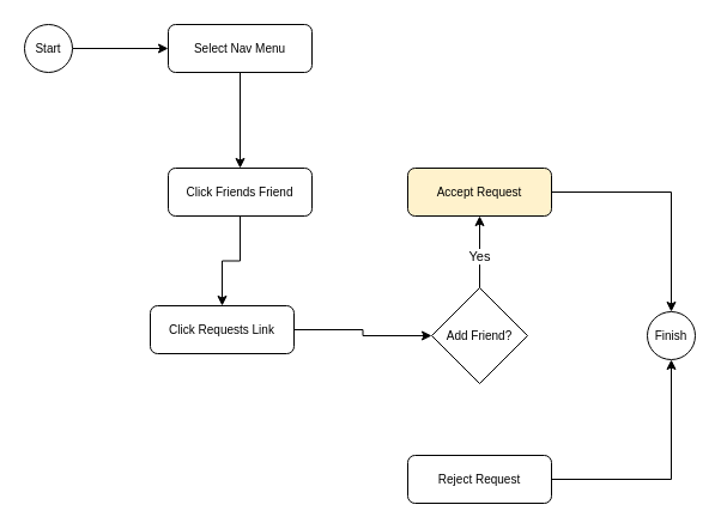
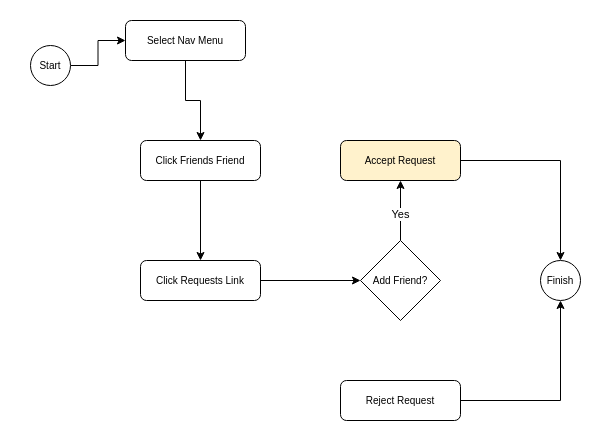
  <mxCell id="0" />
  <mxCell id="1" parent="0" />
  <mxCell id="2" value="" style="edgeStyle=orthogonalEdgeStyle;rounded=0;orthogonalLoop=1;jettySize=auto;html=1;" parent="1" source="3" target="6" edge="1"><mxGeometry relative="1" as="geometry" /></mxCell>
- <mxCell id="3" value="&lt;p style=&quot;line-height: 90%;&quot;&gt;&lt;font style=&quot;font-size: 10px;&quot;&gt;Start&lt;/font&gt;&lt;/p&gt;" style="ellipse;whiteSpace=wrap;html=1;aspect=fixed;" parent="1" vertex="1"><mxGeometry x="20" y="20" width="40" height="40" as="geometry" /></mxCell>
+ <mxCell id="3" value="&lt;p style=&quot;line-height: 90%;&quot;&gt;&lt;font style=&quot;font-size: 10px;&quot;&gt;Start&lt;/font&gt;&lt;/p&gt;" style="ellipse;whiteSpace=wrap;html=1;aspect=fixed;" parent="1" vertex="1"><mxGeometry x="30" y="45" width="40" height="40" as="geometry" /></mxCell>
  <mxCell id="4" value="&lt;font style=&quot;font-size: 10px;&quot;&gt;Finish&lt;/font&gt;" style="ellipse;whiteSpace=wrap;html=1;aspect=fixed;fontSize=7;" parent="1" vertex="1"><mxGeometry x="540" y="260" width="40" height="40" as="geometry" /></mxCell>
  <mxCell id="5" value="" style="edgeStyle=orthogonalEdgeStyle;rounded=0;orthogonalLoop=1;jettySize=auto;html=1;" parent="1" source="6" target="8" edge="1"><mxGeometry relative="1" as="geometry" /></mxCell>
- <mxCell id="6" value="&lt;font style=&quot;font-size: 10px;&quot;&gt;Select Nav Menu&lt;/font&gt;" style="rounded=1;whiteSpace=wrap;html=1;" parent="1" vertex="1"><mxGeometry x="140" y="20" width="120" height="40" as="geometry" /></mxCell>
+ <mxCell id="6" value="&lt;font style=&quot;font-size: 10px;&quot;&gt;Select Nav Menu&lt;/font&gt;" style="rounded=1;whiteSpace=wrap;html=1;" parent="1" vertex="1"><mxGeometry x="125" y="20" width="120" height="40" as="geometry" /></mxCell>
  <mxCell id="7" value="" style="edgeStyle=orthogonalEdgeStyle;rounded=0;orthogonalLoop=1;jettySize=auto;html=1;" parent="1" source="8" target="10" edge="1"><mxGeometry relative="1" as="geometry" /></mxCell>
  <mxCell id="8" value="&lt;font style=&quot;font-size: 10px;&quot;&gt;Click Friends Friend&lt;/font&gt;" style="rounded=1;whiteSpace=wrap;html=1;" parent="1" vertex="1"><mxGeometry x="140" y="140" width="120" height="40" as="geometry" /></mxCell>
  <mxCell id="9" value="" style="edgeStyle=orthogonalEdgeStyle;rounded=0;orthogonalLoop=1;jettySize=auto;html=1;" parent="1" source="10" target="13" edge="1"><mxGeometry relative="1" as="geometry" /></mxCell>
- <mxCell id="10" value="&lt;font style=&quot;font-size: 10px;&quot;&gt;Click Requests Link&lt;/font&gt;" style="rounded=1;whiteSpace=wrap;html=1;" parent="1" vertex="1"><mxGeometry x="125" y="255" width="120" height="40" as="geometry" /></mxCell>
+ <mxCell id="10" value="&lt;font style=&quot;font-size: 10px;&quot;&gt;Click Requests Link&lt;/font&gt;" style="rounded=1;whiteSpace=wrap;html=1;" parent="1" vertex="1"><mxGeometry x="140" y="260" width="120" height="40" as="geometry" /></mxCell>
  <mxCell id="11" value="" style="edgeStyle=orthogonalEdgeStyle;rounded=0;orthogonalLoop=1;jettySize=auto;html=1;" parent="1" source="13" target="15" edge="1"><mxGeometry relative="1" as="geometry" /></mxCell>
  <mxCell id="12" value="Yes" style="edgeLabel;html=1;align=center;verticalAlign=middle;resizable=0;points=[];" parent="11" vertex="1" connectable="0"><mxGeometry x="-0.088" y="1" relative="1" as="geometry"><mxPoint as="offset" /></mxGeometry></mxCell>
  <mxCell id="13" value="&lt;p style=&quot;line-height: 0%;&quot;&gt;&lt;span style=&quot;font-size: 10px; background-color: initial;&quot;&gt;Add Friend?&lt;/span&gt;&lt;br&gt;&lt;/p&gt;" style="rhombus;whiteSpace=wrap;html=1;" parent="1" vertex="1"><mxGeometry x="360" y="240" width="80" height="80" as="geometry" /></mxCell>
  <mxCell id="14" style="edgeStyle=orthogonalEdgeStyle;rounded=0;orthogonalLoop=1;jettySize=auto;html=1;exitX=1;exitY=0.5;exitDx=0;exitDy=0;entryX=0.5;entryY=0;entryDx=0;entryDy=0;" parent="1" source="15" target="4" edge="1"><mxGeometry relative="1" as="geometry" /></mxCell>
  <mxCell id="15" value="&lt;font style=&quot;font-size: 10px;&quot;&gt;Accept Request&lt;/font&gt;" style="rounded=1;whiteSpace=wrap;html=1;fillColor=#fff2cc;" parent="1" vertex="1"><mxGeometry x="340" y="140" width="120" height="40" as="geometry" /></mxCell>
  <mxCell id="16" style="edgeStyle=orthogonalEdgeStyle;rounded=0;orthogonalLoop=1;jettySize=auto;html=1;exitX=1;exitY=0.5;exitDx=0;exitDy=0;entryX=0.5;entryY=1;entryDx=0;entryDy=0;" parent="1" source="17" target="4" edge="1"><mxGeometry relative="1" as="geometry" /></mxCell>
  <mxCell id="17" value="&lt;font style=&quot;font-size: 10px;&quot;&gt;Reject Request&lt;/font&gt;" style="rounded=1;whiteSpace=wrap;html=1;" parent="1" vertex="1"><mxGeometry x="340" y="380" width="120" height="40" as="geometry" /></mxCell>
